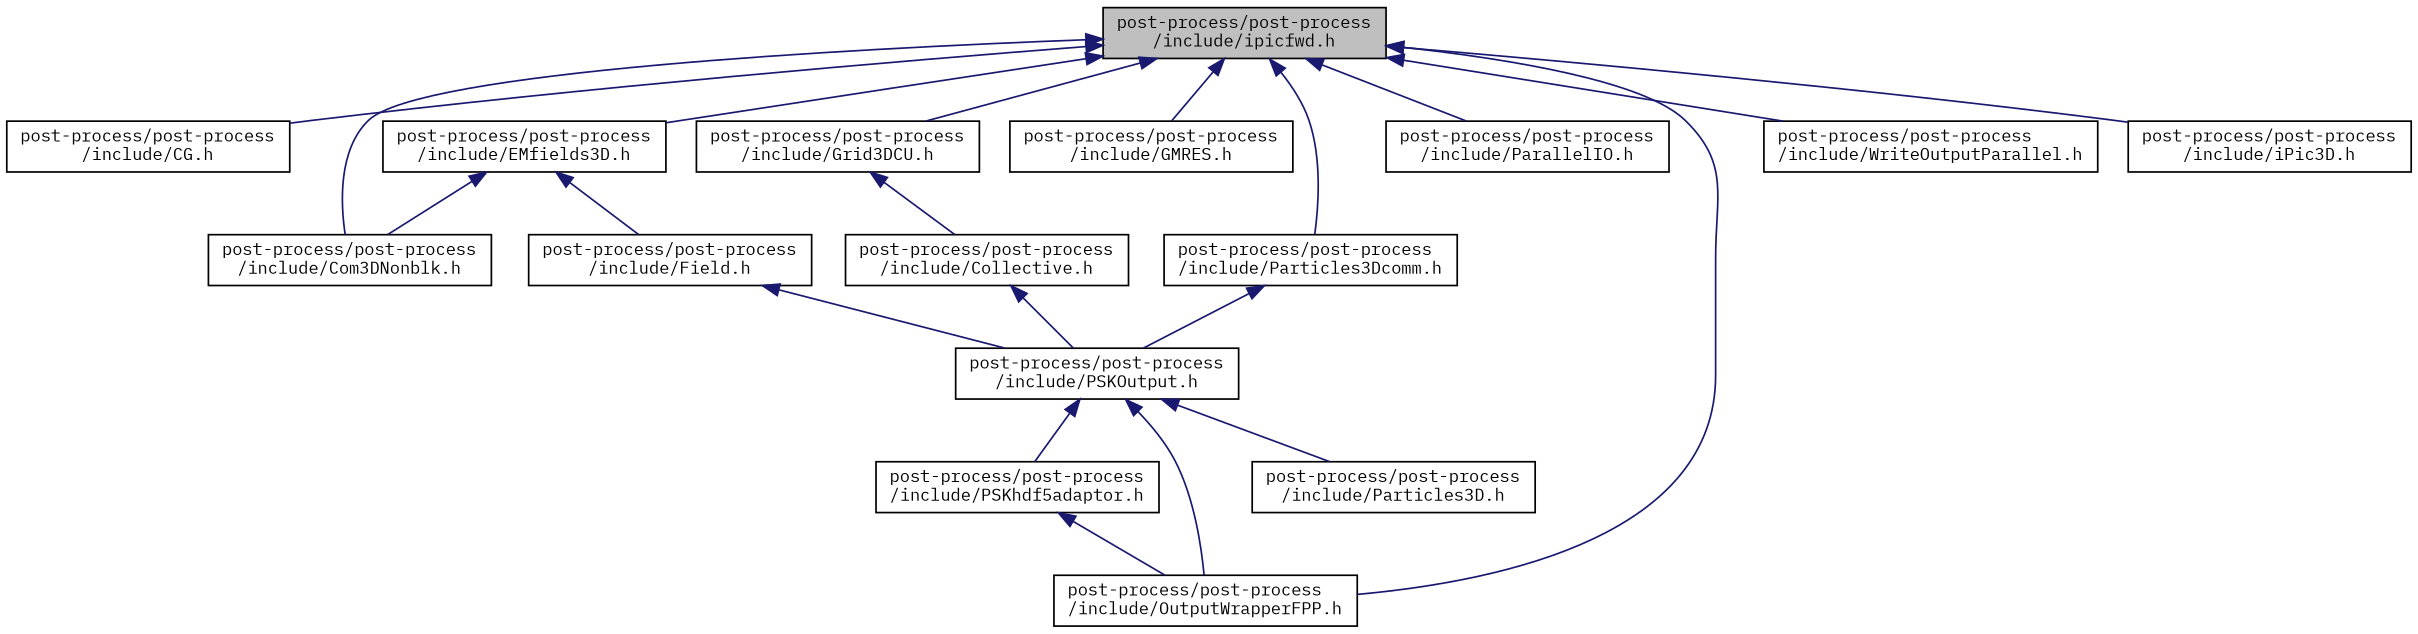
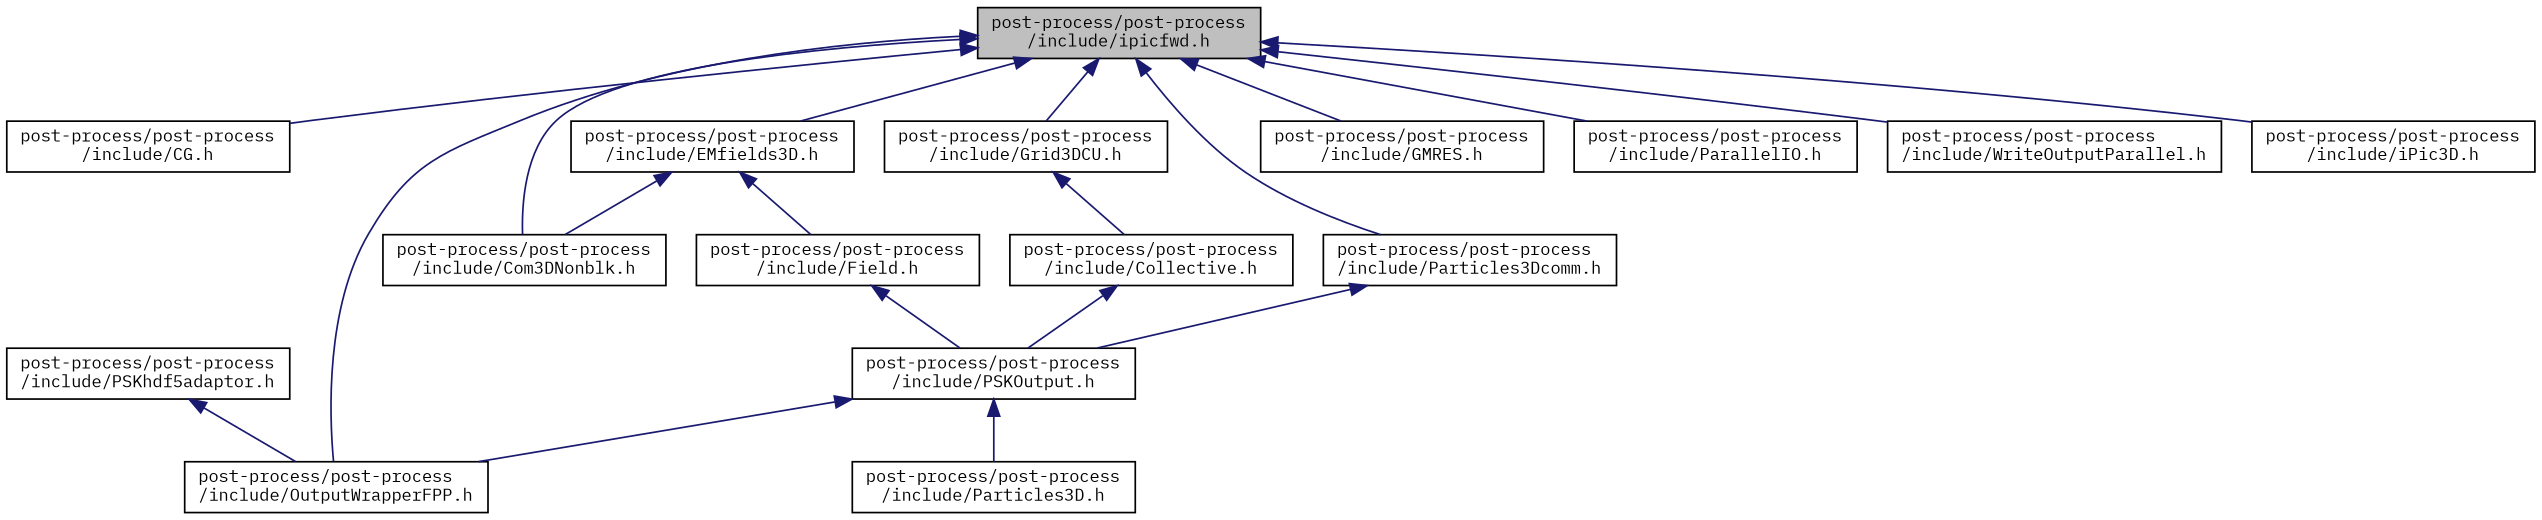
  digraph {
    fontname="IBM Plex Mono"
    node [color=black fillcolor=white fontname="IBM Plex Mono" fontsize=10 shape=record style=filled]
    edge [color=midnightblue dir=back fontname="IBM Plex Mono" fontsize=10 labelfontname=Helvetica labelfontsize=10 style=solid]
    n1 [fillcolor=grey75 fontcolor=black height=0.2 label="post-process/post-process\l/include/ipicfwd.h" width=0.4]
    n2 [height=0.2 label="post-process/post-process\l/include/CG.h" width=0.4]
    n3 [height=0.2 label="post-process/post-process\l/include/Com3DNonblk.h" width=0.4]
    n4 [height=0.2 label="post-process/post-process\l/include/EMfields3D.h" width=0.4]
    n5 [height=0.2 label="post-process/post-process\l/include/OutputWrapperFPP.h" width=0.4]
    n6 [height=0.2 label="post-process/post-process\l/include/GMRES.h" width=0.4]
    n7 [height=0.2 label="post-process/post-process\l/include/Grid3DCU.h" width=0.4]
    n8 [height=0.2 label="post-process/post-process\l/include/ParallelIO.h" width=0.4]
    n9 [height=0.2 label="post-process/post-process\l/include/Particles3Dcomm.h" width=0.4]
    n10 [height=0.2 label="post-process/post-process\l/include/WriteOutputParallel.h" width=0.4]
    n11 [height=0.2 label="post-process/post-process\l/include/iPic3D.h" width=0.4]
    n12 [height=0.2 label="post-process/post-process\l/include/Field.h" width=0.4]
    n13 [height=0.2 label="post-process/post-process\l/include/Collective.h" width=0.4]
    n14 [height=0.2 label="post-process/post-process\l/include/PSKOutput.h" width=0.4]
    n15 [height=0.2 label="post-process/post-process\l/include/PSKhdf5adaptor.h" width=0.4]
    n16 [height=0.2 label="post-process/post-process\l/include/Particles3D.h" width=0.4]
    n1 -> n2
    n1 -> n3
    n1 -> n4
    n1 -> n5
    n1 -> n6
    n1 -> n7
    n1 -> n8
    n1 -> n9
    n1 -> n10
    n1 -> n11
    n4 -> n3
    n4 -> n12
    n7 -> n13
    n9 -> n14
    n12 -> n14
    n13 -> n14
    n14 -> n5
-   n14 -> n15
    n14 -> n16
    n15 -> n5
  }
